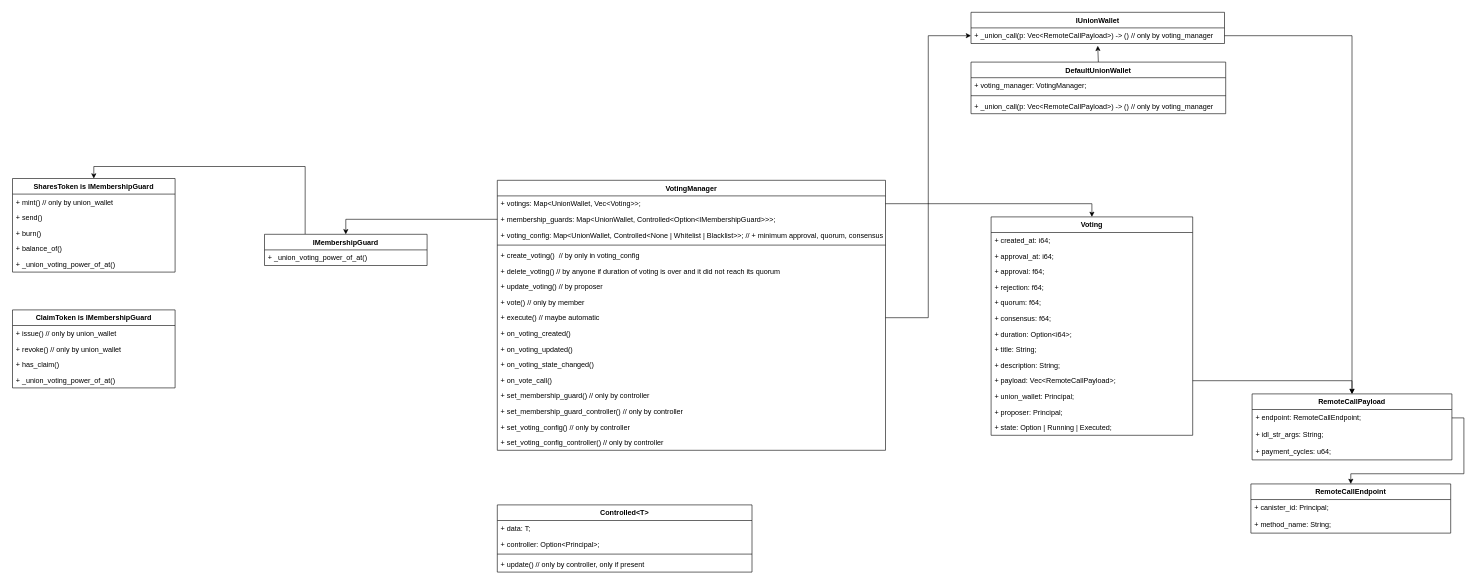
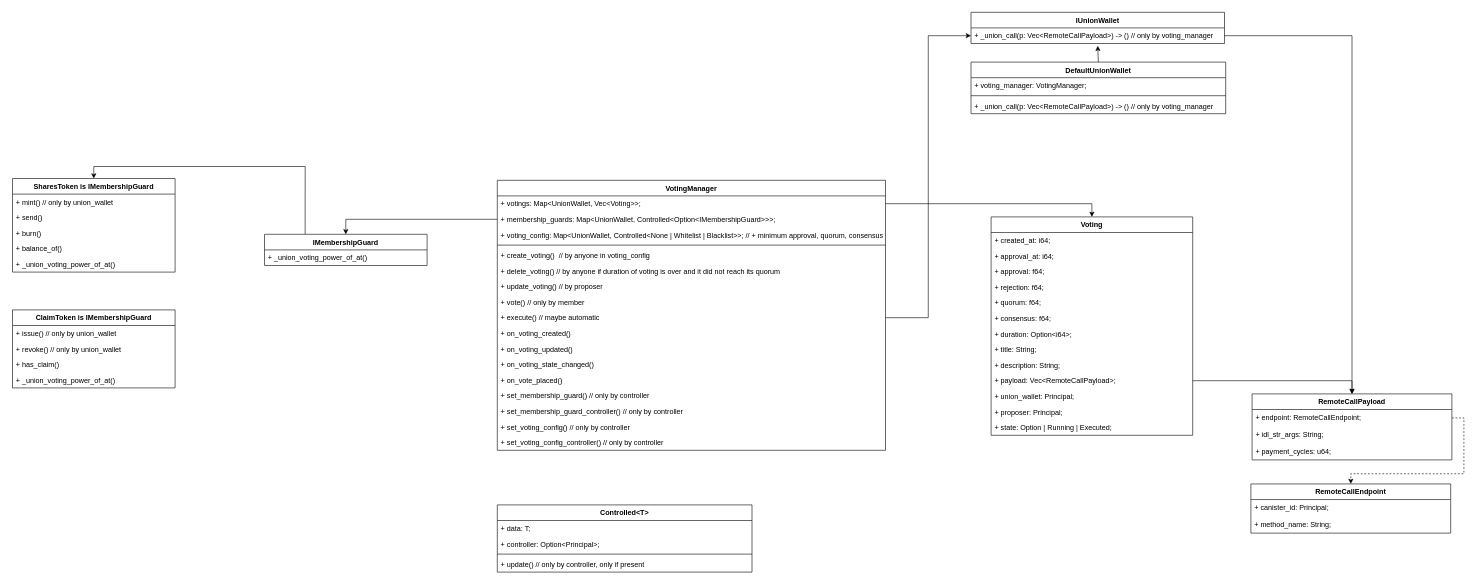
  <mxCell id="0" />
  <mxCell id="1" parent="0" />
  <mxCell id="2" value="Voting" style="swimlane;fontStyle=1;align=center;verticalAlign=top;childLayout=stackLayout;horizontal=1;startSize=26;horizontalStack=0;resizeParent=1;resizeParentMax=0;resizeLast=0;collapsible=1;marginBottom=0;" parent="1" vertex="1"><mxGeometry x="1651" y="361" width="336" height="364" as="geometry" /></mxCell>
  <mxCell id="3" value="+ created_at: i64;" style="text;strokeColor=none;fillColor=none;align=left;verticalAlign=top;spacingLeft=4;spacingRight=4;overflow=hidden;rotatable=0;points=[[0,0.5],[1,0.5]];portConstraint=eastwest;" vertex="1" parent="2"><mxGeometry y="26" width="336" height="26" as="geometry" /></mxCell>
  <mxCell id="4" value="+ approval_at: i64;" style="text;strokeColor=none;fillColor=none;align=left;verticalAlign=top;spacingLeft=4;spacingRight=4;overflow=hidden;rotatable=0;points=[[0,0.5],[1,0.5]];portConstraint=eastwest;" vertex="1" parent="2"><mxGeometry y="52" width="336" height="26" as="geometry" /></mxCell>
  <mxCell id="5" value="+ approval: f64;" style="text;strokeColor=none;fillColor=none;align=left;verticalAlign=top;spacingLeft=4;spacingRight=4;overflow=hidden;rotatable=0;points=[[0,0.5],[1,0.5]];portConstraint=eastwest;" vertex="1" parent="2"><mxGeometry y="78" width="336" height="26" as="geometry" /></mxCell>
  <mxCell id="6" value="+ rejection: f64;" style="text;strokeColor=none;fillColor=none;align=left;verticalAlign=top;spacingLeft=4;spacingRight=4;overflow=hidden;rotatable=0;points=[[0,0.5],[1,0.5]];portConstraint=eastwest;" vertex="1" parent="2"><mxGeometry y="104" width="336" height="26" as="geometry" /></mxCell>
  <mxCell id="7" value="+ quorum: f64;" style="text;strokeColor=none;fillColor=none;align=left;verticalAlign=top;spacingLeft=4;spacingRight=4;overflow=hidden;rotatable=0;points=[[0,0.5],[1,0.5]];portConstraint=eastwest;" vertex="1" parent="2"><mxGeometry y="130" width="336" height="26" as="geometry" /></mxCell>
  <mxCell id="8" value="+ consensus: f64;" style="text;strokeColor=none;fillColor=none;align=left;verticalAlign=top;spacingLeft=4;spacingRight=4;overflow=hidden;rotatable=0;points=[[0,0.5],[1,0.5]];portConstraint=eastwest;" vertex="1" parent="2"><mxGeometry y="156" width="336" height="26" as="geometry" /></mxCell>
  <mxCell id="9" value="+ duration: Option&lt;i64&gt;;" style="text;strokeColor=none;fillColor=none;align=left;verticalAlign=top;spacingLeft=4;spacingRight=4;overflow=hidden;rotatable=0;points=[[0,0.5],[1,0.5]];portConstraint=eastwest;" vertex="1" parent="2"><mxGeometry y="182" width="336" height="26" as="geometry" /></mxCell>
  <mxCell id="10" value="+ title: String;" style="text;strokeColor=none;fillColor=none;align=left;verticalAlign=top;spacingLeft=4;spacingRight=4;overflow=hidden;rotatable=0;points=[[0,0.5],[1,0.5]];portConstraint=eastwest;" vertex="1" parent="2"><mxGeometry y="208" width="336" height="26" as="geometry" /></mxCell>
  <mxCell id="11" value="+ description: String;" style="text;strokeColor=none;fillColor=none;align=left;verticalAlign=top;spacingLeft=4;spacingRight=4;overflow=hidden;rotatable=0;points=[[0,0.5],[1,0.5]];portConstraint=eastwest;" vertex="1" parent="2"><mxGeometry y="234" width="336" height="26" as="geometry" /></mxCell>
  <mxCell id="12" value="+ payload: Vec&lt;RemoteCallPayload&gt;;" style="text;strokeColor=none;fillColor=none;align=left;verticalAlign=top;spacingLeft=4;spacingRight=4;overflow=hidden;rotatable=0;points=[[0,0.5],[1,0.5]];portConstraint=eastwest;" vertex="1" parent="2"><mxGeometry y="260" width="336" height="26" as="geometry" /></mxCell>
  <mxCell id="13" value="+ union_wallet: Principal;" style="text;strokeColor=none;fillColor=none;align=left;verticalAlign=top;spacingLeft=4;spacingRight=4;overflow=hidden;rotatable=0;points=[[0,0.5],[1,0.5]];portConstraint=eastwest;" parent="2" vertex="1"><mxGeometry y="286" width="336" height="26" as="geometry" /></mxCell>
  <mxCell id="14" value="+ proposer: Principal;" style="text;strokeColor=none;fillColor=none;align=left;verticalAlign=top;spacingLeft=4;spacingRight=4;overflow=hidden;rotatable=0;points=[[0,0.5],[1,0.5]];portConstraint=eastwest;" parent="2" vertex="1"><mxGeometry y="312" width="336" height="26" as="geometry" /></mxCell>
  <mxCell id="15" value="+ state: Option | Running | Executed;" style="text;strokeColor=none;fillColor=none;align=left;verticalAlign=top;spacingLeft=4;spacingRight=4;overflow=hidden;rotatable=0;points=[[0,0.5],[1,0.5]];portConstraint=eastwest;" parent="2" vertex="1"><mxGeometry y="338" width="336" height="26" as="geometry" /></mxCell>
  <mxCell id="16" style="edgeStyle=orthogonalEdgeStyle;rounded=0;orthogonalLoop=1;jettySize=auto;html=1;exitX=0.25;exitY=0;exitDx=0;exitDy=0;entryX=0.5;entryY=0;entryDx=0;entryDy=0;startArrow=none;startFill=0;endArrow=classic;endFill=1;" edge="1" parent="1" source="17" target="51"><mxGeometry relative="1" as="geometry" /></mxCell>
  <mxCell id="17" value="IMembershipGuard" style="swimlane;fontStyle=1;align=center;verticalAlign=top;childLayout=stackLayout;horizontal=1;startSize=26;horizontalStack=0;resizeParent=1;resizeParentMax=0;resizeLast=0;collapsible=1;marginBottom=0;" parent="1" vertex="1"><mxGeometry x="440" y="390" width="271" height="52" as="geometry" /></mxCell>
  <mxCell id="18" value="+ _union_voting_power_of_at()" style="text;strokeColor=none;fillColor=none;align=left;verticalAlign=top;spacingLeft=4;spacingRight=4;overflow=hidden;rotatable=0;points=[[0,0.5],[1,0.5]];portConstraint=eastwest;" parent="17" vertex="1"><mxGeometry y="26" width="271" height="26" as="geometry" /></mxCell>
  <mxCell id="19" value="IUnionWallet" style="swimlane;fontStyle=1;align=center;verticalAlign=top;childLayout=stackLayout;horizontal=1;startSize=26;horizontalStack=0;resizeParent=1;resizeParentMax=0;resizeLast=0;collapsible=1;marginBottom=0;" parent="1" vertex="1"><mxGeometry x="1617.5" y="20" width="422.5" height="52" as="geometry" /></mxCell>
  <mxCell id="20" value="+ _union_call(p: Vec&lt;RemoteCallPayload&gt;) -&gt; () // only by voting_manager" style="text;strokeColor=none;fillColor=none;align=left;verticalAlign=top;spacingLeft=4;spacingRight=4;overflow=hidden;rotatable=0;points=[[0,0.5],[1,0.5]];portConstraint=eastwest;" parent="19" vertex="1"><mxGeometry y="26" width="422.5" height="26" as="geometry" /></mxCell>
  <mxCell id="21" value="VotingManager" style="swimlane;fontStyle=1;align=center;verticalAlign=top;childLayout=stackLayout;horizontal=1;startSize=26;horizontalStack=0;resizeParent=1;resizeParentMax=0;resizeLast=0;collapsible=1;marginBottom=0;" parent="1" vertex="1"><mxGeometry x="828" y="300" width="647" height="450" as="geometry" /></mxCell>
  <mxCell id="22" value="+ votings: Map&lt;UnionWallet, Vec&lt;Voting&gt;&gt;;" style="text;strokeColor=none;fillColor=none;align=left;verticalAlign=top;spacingLeft=4;spacingRight=4;overflow=hidden;rotatable=0;points=[[0,0.5],[1,0.5]];portConstraint=eastwest;" parent="21" vertex="1"><mxGeometry y="26" width="647" height="26" as="geometry" /></mxCell>
  <mxCell id="23" value="+ membership_guards: Map&lt;UnionWallet, Controlled&lt;Option&lt;IMembershipGuard&gt;&gt;&gt;;" style="text;strokeColor=none;fillColor=none;align=left;verticalAlign=top;spacingLeft=4;spacingRight=4;overflow=hidden;rotatable=0;points=[[0,0.5],[1,0.5]];portConstraint=eastwest;" vertex="1" parent="21"><mxGeometry y="52" width="647" height="26" as="geometry" /></mxCell>
  <mxCell id="24" value="+ voting_config: Map&lt;UnionWallet, Controlled&lt;None | Whitelist | Blacklist&gt;&gt;; // + minimum approval, quorum, consensus, duration" style="text;strokeColor=none;fillColor=none;align=left;verticalAlign=top;spacingLeft=4;spacingRight=4;overflow=hidden;rotatable=0;points=[[0,0.5],[1,0.5]];portConstraint=eastwest;" vertex="1" parent="21"><mxGeometry y="78" width="647" height="26" as="geometry" /></mxCell>
  <mxCell id="25" value="" style="line;strokeWidth=1;fillColor=none;align=left;verticalAlign=middle;spacingTop=-1;spacingLeft=3;spacingRight=3;rotatable=0;labelPosition=right;points=[];portConstraint=eastwest;" vertex="1" parent="21"><mxGeometry y="104" width="647" height="8" as="geometry" /></mxCell>
- <mxCell id="26" value="+ create_voting()  // by only in voting_config" style="text;strokeColor=none;fillColor=none;align=left;verticalAlign=top;spacingLeft=4;spacingRight=4;overflow=hidden;rotatable=0;points=[[0,0.5],[1,0.5]];portConstraint=eastwest;" vertex="1" parent="21"><mxGeometry y="112" width="647" height="26" as="geometry" /></mxCell>
+ <mxCell id="26" value="+ create_voting()  // by anyone in voting_config" style="text;strokeColor=none;fillColor=none;align=left;verticalAlign=top;spacingLeft=4;spacingRight=4;overflow=hidden;rotatable=0;points=[[0,0.5],[1,0.5]];portConstraint=eastwest;" vertex="1" parent="21"><mxGeometry y="112" width="647" height="26" as="geometry" /></mxCell>
  <mxCell id="27" value="+ delete_voting() // by anyone if duration of voting is over and it did not reach its quorum" style="text;strokeColor=none;fillColor=none;align=left;verticalAlign=top;spacingLeft=4;spacingRight=4;overflow=hidden;rotatable=0;points=[[0,0.5],[1,0.5]];portConstraint=eastwest;" vertex="1" parent="21"><mxGeometry y="138" width="647" height="26" as="geometry" /></mxCell>
  <mxCell id="28" value="+ update_voting() // by proposer" style="text;strokeColor=none;fillColor=none;align=left;verticalAlign=top;spacingLeft=4;spacingRight=4;overflow=hidden;rotatable=0;points=[[0,0.5],[1,0.5]];portConstraint=eastwest;" vertex="1" parent="21"><mxGeometry y="164" width="647" height="26" as="geometry" /></mxCell>
  <mxCell id="29" value="+ vote() // only by member" style="text;strokeColor=none;fillColor=none;align=left;verticalAlign=top;spacingLeft=4;spacingRight=4;overflow=hidden;rotatable=0;points=[[0,0.5],[1,0.5]];portConstraint=eastwest;" parent="21" vertex="1"><mxGeometry y="190" width="647" height="26" as="geometry" /></mxCell>
  <mxCell id="30" value="+ execute() // maybe automatic" style="text;strokeColor=none;fillColor=none;align=left;verticalAlign=top;spacingLeft=4;spacingRight=4;overflow=hidden;rotatable=0;points=[[0,0.5],[1,0.5]];portConstraint=eastwest;" vertex="1" parent="21"><mxGeometry y="216" width="647" height="26" as="geometry" /></mxCell>
  <mxCell id="31" value="+ on_voting_created()" style="text;strokeColor=none;fillColor=none;align=left;verticalAlign=top;spacingLeft=4;spacingRight=4;overflow=hidden;rotatable=0;points=[[0,0.5],[1,0.5]];portConstraint=eastwest;" vertex="1" parent="21"><mxGeometry y="242" width="647" height="26" as="geometry" /></mxCell>
  <mxCell id="32" value="+ on_voting_updated()" style="text;strokeColor=none;fillColor=none;align=left;verticalAlign=top;spacingLeft=4;spacingRight=4;overflow=hidden;rotatable=0;points=[[0,0.5],[1,0.5]];portConstraint=eastwest;" vertex="1" parent="21"><mxGeometry y="268" width="647" height="26" as="geometry" /></mxCell>
  <mxCell id="33" value="+ on_voting_state_changed()" style="text;strokeColor=none;fillColor=none;align=left;verticalAlign=top;spacingLeft=4;spacingRight=4;overflow=hidden;rotatable=0;points=[[0,0.5],[1,0.5]];portConstraint=eastwest;" vertex="1" parent="21"><mxGeometry y="294" width="647" height="26" as="geometry" /></mxCell>
- <mxCell id="34" value="+ on_vote_call()" style="text;strokeColor=none;fillColor=none;align=left;verticalAlign=top;spacingLeft=4;spacingRight=4;overflow=hidden;rotatable=0;points=[[0,0.5],[1,0.5]];portConstraint=eastwest;" vertex="1" parent="21"><mxGeometry y="320" width="647" height="26" as="geometry" /></mxCell>
+ <mxCell id="34" value="+ on_vote_placed()" style="text;strokeColor=none;fillColor=none;align=left;verticalAlign=top;spacingLeft=4;spacingRight=4;overflow=hidden;rotatable=0;points=[[0,0.5],[1,0.5]];portConstraint=eastwest;" vertex="1" parent="21"><mxGeometry y="320" width="647" height="26" as="geometry" /></mxCell>
  <mxCell id="35" value="+ set_membership_guard() // only by controller" style="text;strokeColor=none;fillColor=none;align=left;verticalAlign=top;spacingLeft=4;spacingRight=4;overflow=hidden;rotatable=0;points=[[0,0.5],[1,0.5]];portConstraint=eastwest;" vertex="1" parent="21"><mxGeometry y="346" width="647" height="26" as="geometry" /></mxCell>
  <mxCell id="36" value="+ set_membership_guard_controller() // only by controller" style="text;strokeColor=none;fillColor=none;align=left;verticalAlign=top;spacingLeft=4;spacingRight=4;overflow=hidden;rotatable=0;points=[[0,0.5],[1,0.5]];portConstraint=eastwest;" vertex="1" parent="21"><mxGeometry y="372" width="647" height="26" as="geometry" /></mxCell>
  <mxCell id="37" value="+ set_voting_config() // only by controller" style="text;strokeColor=none;fillColor=none;align=left;verticalAlign=top;spacingLeft=4;spacingRight=4;overflow=hidden;rotatable=0;points=[[0,0.5],[1,0.5]];portConstraint=eastwest;" vertex="1" parent="21"><mxGeometry y="398" width="647" height="26" as="geometry" /></mxCell>
  <mxCell id="38" value="+ set_voting_config_controller() // only by controller" style="text;strokeColor=none;fillColor=none;align=left;verticalAlign=top;spacingLeft=4;spacingRight=4;overflow=hidden;rotatable=0;points=[[0,0.5],[1,0.5]];portConstraint=eastwest;" vertex="1" parent="21"><mxGeometry y="424" width="647" height="26" as="geometry" /></mxCell>
  <mxCell id="39" value="RemoteCallEndpoint" style="swimlane;fontStyle=1;align=center;verticalAlign=top;childLayout=stackLayout;horizontal=1;startSize=26;horizontalStack=0;resizeParent=1;resizeParentMax=0;resizeLast=0;collapsible=1;marginBottom=0;" parent="1" vertex="1"><mxGeometry x="2084" y="806.06" width="333" height="82" as="geometry" /></mxCell>
  <mxCell id="40" value="+ canister_id: Principal;" style="text;strokeColor=none;fillColor=none;align=left;verticalAlign=top;spacingLeft=4;spacingRight=4;overflow=hidden;rotatable=0;points=[[0,0.5],[1,0.5]];portConstraint=eastwest;" parent="39" vertex="1"><mxGeometry y="26" width="333" height="28" as="geometry" /></mxCell>
  <mxCell id="41" value="+ method_name: String;" style="text;strokeColor=none;fillColor=none;align=left;verticalAlign=top;spacingLeft=4;spacingRight=4;overflow=hidden;rotatable=0;points=[[0,0.5],[1,0.5]];portConstraint=eastwest;" parent="39" vertex="1"><mxGeometry y="54" width="333" height="28" as="geometry" /></mxCell>
  <mxCell id="42" value="RemoteCallPayload" style="swimlane;fontStyle=1;align=center;verticalAlign=top;childLayout=stackLayout;horizontal=1;startSize=26;horizontalStack=0;resizeParent=1;resizeParentMax=0;resizeLast=0;collapsible=1;marginBottom=0;" parent="1" vertex="1"><mxGeometry x="2086" y="656" width="333" height="110" as="geometry" /></mxCell>
  <mxCell id="43" value="+ endpoint: RemoteCallEndpoint;" style="text;strokeColor=none;fillColor=none;align=left;verticalAlign=top;spacingLeft=4;spacingRight=4;overflow=hidden;rotatable=0;points=[[0,0.5],[1,0.5]];portConstraint=eastwest;" parent="42" vertex="1"><mxGeometry y="26" width="333" height="28" as="geometry" /></mxCell>
  <mxCell id="44" value="+ idl_str_args: String;" style="text;strokeColor=none;fillColor=none;align=left;verticalAlign=top;spacingLeft=4;spacingRight=4;overflow=hidden;rotatable=0;points=[[0,0.5],[1,0.5]];portConstraint=eastwest;" parent="42" vertex="1"><mxGeometry y="54" width="333" height="28" as="geometry" /></mxCell>
  <mxCell id="45" value="+ payment_cycles: u64;" style="text;strokeColor=none;fillColor=none;align=left;verticalAlign=top;spacingLeft=4;spacingRight=4;overflow=hidden;rotatable=0;points=[[0,0.5],[1,0.5]];portConstraint=eastwest;" parent="42" vertex="1"><mxGeometry y="82" width="333" height="28" as="geometry" /></mxCell>
  <mxCell id="46" style="edgeStyle=orthogonalEdgeStyle;rounded=0;orthogonalLoop=1;jettySize=auto;html=1;exitX=1;exitY=0.5;exitDx=0;exitDy=0;entryX=0.5;entryY=0;entryDx=0;entryDy=0;startArrow=none;startFill=0;endArrow=classic;endFill=1;" edge="1" parent="1" source="22" target="2"><mxGeometry relative="1" as="geometry" /></mxCell>
  <mxCell id="47" style="edgeStyle=orthogonalEdgeStyle;rounded=0;orthogonalLoop=1;jettySize=auto;html=1;exitX=0;exitY=0.5;exitDx=0;exitDy=0;entryX=0.5;entryY=0;entryDx=0;entryDy=0;startArrow=none;startFill=0;endArrow=classic;endFill=1;" edge="1" parent="1" source="23" target="17"><mxGeometry relative="1" as="geometry" /></mxCell>
- <mxCell id="48" style="edgeStyle=orthogonalEdgeStyle;rounded=0;orthogonalLoop=1;jettySize=auto;html=1;exitX=1;exitY=0.5;exitDx=0;exitDy=0;entryX=0.5;entryY=0;entryDx=0;entryDy=0;startArrow=none;startFill=0;endArrow=classic;endFill=1;" edge="1" parent="1" source="43" target="39"><mxGeometry relative="1" as="geometry"><Array as="points"><mxPoint x="2439" y="696.06" /><mxPoint x="2439" y="789.06" /><mxPoint x="2250" y="789.06" /></Array></mxGeometry></mxCell>
+ <mxCell id="48" style="edgeStyle=orthogonalEdgeStyle;rounded=0;orthogonalLoop=1;jettySize=auto;html=1;exitX=1;exitY=0.5;exitDx=0;exitDy=0;entryX=0.5;entryY=0;entryDx=0;entryDy=0;startArrow=none;startFill=0;endArrow=classic;endFill=1;dashed=1;" edge="1" parent="1" source="43" target="39"><mxGeometry relative="1" as="geometry"><Array as="points"><mxPoint x="2439" y="696.06" /><mxPoint x="2439" y="789.06" /><mxPoint x="2250" y="789.06" /></Array></mxGeometry></mxCell>
  <mxCell id="49" style="edgeStyle=orthogonalEdgeStyle;rounded=0;orthogonalLoop=1;jettySize=auto;html=1;exitX=1;exitY=0.5;exitDx=0;exitDy=0;entryX=0.5;entryY=0;entryDx=0;entryDy=0;startArrow=none;startFill=0;endArrow=classic;endFill=1;" edge="1" parent="1" source="12" target="42"><mxGeometry relative="1" as="geometry" /></mxCell>
  <mxCell id="50" style="edgeStyle=orthogonalEdgeStyle;rounded=0;orthogonalLoop=1;jettySize=auto;html=1;exitX=1;exitY=0.5;exitDx=0;exitDy=0;startArrow=none;startFill=0;endArrow=classic;endFill=1;" edge="1" parent="1" source="20" target="42"><mxGeometry relative="1" as="geometry" /></mxCell>
  <mxCell id="51" value="SharesToken is IMembershipGuard" style="swimlane;fontStyle=1;align=center;verticalAlign=top;childLayout=stackLayout;horizontal=1;startSize=26;horizontalStack=0;resizeParent=1;resizeParentMax=0;resizeLast=0;collapsible=1;marginBottom=0;" vertex="1" parent="1"><mxGeometry x="20" y="297" width="271" height="156" as="geometry" /></mxCell>
  <mxCell id="52" value="+ mint() // only by union_wallet" style="text;strokeColor=none;fillColor=none;align=left;verticalAlign=top;spacingLeft=4;spacingRight=4;overflow=hidden;rotatable=0;points=[[0,0.5],[1,0.5]];portConstraint=eastwest;" vertex="1" parent="51"><mxGeometry y="26" width="271" height="26" as="geometry" /></mxCell>
  <mxCell id="53" value="+ send()" style="text;strokeColor=none;fillColor=none;align=left;verticalAlign=top;spacingLeft=4;spacingRight=4;overflow=hidden;rotatable=0;points=[[0,0.5],[1,0.5]];portConstraint=eastwest;" vertex="1" parent="51"><mxGeometry y="52" width="271" height="26" as="geometry" /></mxCell>
  <mxCell id="54" value="+ burn()" style="text;strokeColor=none;fillColor=none;align=left;verticalAlign=top;spacingLeft=4;spacingRight=4;overflow=hidden;rotatable=0;points=[[0,0.5],[1,0.5]];portConstraint=eastwest;" vertex="1" parent="51"><mxGeometry y="78" width="271" height="26" as="geometry" /></mxCell>
  <mxCell id="55" value="+ balance_of()" style="text;strokeColor=none;fillColor=none;align=left;verticalAlign=top;spacingLeft=4;spacingRight=4;overflow=hidden;rotatable=0;points=[[0,0.5],[1,0.5]];portConstraint=eastwest;" vertex="1" parent="51"><mxGeometry y="104" width="271" height="26" as="geometry" /></mxCell>
  <mxCell id="56" value="+ _union_voting_power_of_at()" style="text;strokeColor=none;fillColor=none;align=left;verticalAlign=top;spacingLeft=4;spacingRight=4;overflow=hidden;rotatable=0;points=[[0,0.5],[1,0.5]];portConstraint=eastwest;" vertex="1" parent="51"><mxGeometry y="130" width="271" height="26" as="geometry" /></mxCell>
  <mxCell id="57" value="ClaimToken is IMembershipGuard" style="swimlane;fontStyle=1;align=center;verticalAlign=top;childLayout=stackLayout;horizontal=1;startSize=26;horizontalStack=0;resizeParent=1;resizeParentMax=0;resizeLast=0;collapsible=1;marginBottom=0;" vertex="1" parent="1"><mxGeometry x="20" y="516" width="271" height="130" as="geometry" /></mxCell>
  <mxCell id="58" value="+ issue() // only by union_wallet" style="text;strokeColor=none;fillColor=none;align=left;verticalAlign=top;spacingLeft=4;spacingRight=4;overflow=hidden;rotatable=0;points=[[0,0.5],[1,0.5]];portConstraint=eastwest;" vertex="1" parent="57"><mxGeometry y="26" width="271" height="26" as="geometry" /></mxCell>
  <mxCell id="59" value="+ revoke() // only by union_wallet" style="text;strokeColor=none;fillColor=none;align=left;verticalAlign=top;spacingLeft=4;spacingRight=4;overflow=hidden;rotatable=0;points=[[0,0.5],[1,0.5]];portConstraint=eastwest;" vertex="1" parent="57"><mxGeometry y="52" width="271" height="26" as="geometry" /></mxCell>
  <mxCell id="60" value="+ has_claim()" style="text;strokeColor=none;fillColor=none;align=left;verticalAlign=top;spacingLeft=4;spacingRight=4;overflow=hidden;rotatable=0;points=[[0,0.5],[1,0.5]];portConstraint=eastwest;" vertex="1" parent="57"><mxGeometry y="78" width="271" height="26" as="geometry" /></mxCell>
  <mxCell id="61" value="+ _union_voting_power_of_at()" style="text;strokeColor=none;fillColor=none;align=left;verticalAlign=top;spacingLeft=4;spacingRight=4;overflow=hidden;rotatable=0;points=[[0,0.5],[1,0.5]];portConstraint=eastwest;" vertex="1" parent="57"><mxGeometry y="104" width="271" height="26" as="geometry" /></mxCell>
  <mxCell id="62" style="edgeStyle=orthogonalEdgeStyle;rounded=0;orthogonalLoop=1;jettySize=auto;html=1;exitX=0.5;exitY=0;exitDx=0;exitDy=0;entryX=0.5;entryY=1.147;entryDx=0;entryDy=0;entryPerimeter=0;startArrow=none;startFill=0;endArrow=classic;endFill=1;" edge="1" parent="1" source="63" target="20"><mxGeometry relative="1" as="geometry" /></mxCell>
  <mxCell id="63" value="DefaultUnionWallet" style="swimlane;fontStyle=1;align=center;verticalAlign=top;childLayout=stackLayout;horizontal=1;startSize=26;horizontalStack=0;resizeParent=1;resizeParentMax=0;resizeLast=0;collapsible=1;marginBottom=0;" vertex="1" parent="1"><mxGeometry x="1617.5" y="103" width="424.5" height="86" as="geometry" /></mxCell>
  <mxCell id="64" value="+ voting_manager: VotingManager;" style="text;strokeColor=none;fillColor=none;align=left;verticalAlign=top;spacingLeft=4;spacingRight=4;overflow=hidden;rotatable=0;points=[[0,0.5],[1,0.5]];portConstraint=eastwest;" vertex="1" parent="63"><mxGeometry y="26" width="424.5" height="26" as="geometry" /></mxCell>
  <mxCell id="65" value="" style="line;strokeWidth=1;fillColor=none;align=left;verticalAlign=middle;spacingTop=-1;spacingLeft=3;spacingRight=3;rotatable=0;labelPosition=right;points=[];portConstraint=eastwest;" vertex="1" parent="63"><mxGeometry y="52" width="424.5" height="8" as="geometry" /></mxCell>
  <mxCell id="66" value="+ _union_call(p: Vec&lt;RemoteCallPayload&gt;) -&gt; () // only by voting_manager" style="text;strokeColor=none;fillColor=none;align=left;verticalAlign=top;spacingLeft=4;spacingRight=4;overflow=hidden;rotatable=0;points=[[0,0.5],[1,0.5]];portConstraint=eastwest;" vertex="1" parent="63"><mxGeometry y="60" width="424.5" height="26" as="geometry" /></mxCell>
  <mxCell id="67" style="edgeStyle=orthogonalEdgeStyle;rounded=0;orthogonalLoop=1;jettySize=auto;html=1;exitX=1;exitY=0.5;exitDx=0;exitDy=0;entryX=0;entryY=0.5;entryDx=0;entryDy=0;startArrow=none;startFill=0;endArrow=classic;endFill=1;" edge="1" parent="1" source="30" target="20"><mxGeometry relative="1" as="geometry" /></mxCell>
  <mxCell id="68" value="Controlled&lt;T&gt;" style="swimlane;fontStyle=1;align=center;verticalAlign=top;childLayout=stackLayout;horizontal=1;startSize=26;horizontalStack=0;resizeParent=1;resizeParentMax=0;resizeLast=0;collapsible=1;marginBottom=0;" vertex="1" parent="1"><mxGeometry x="828" y="841" width="424.5" height="112" as="geometry" /></mxCell>
  <mxCell id="69" value="+ data: T;" style="text;strokeColor=none;fillColor=none;align=left;verticalAlign=top;spacingLeft=4;spacingRight=4;overflow=hidden;rotatable=0;points=[[0,0.5],[1,0.5]];portConstraint=eastwest;" vertex="1" parent="68"><mxGeometry y="26" width="424.5" height="26" as="geometry" /></mxCell>
  <mxCell id="70" value="+ controller: Option&lt;Principal&gt;;" style="text;strokeColor=none;fillColor=none;align=left;verticalAlign=top;spacingLeft=4;spacingRight=4;overflow=hidden;rotatable=0;points=[[0,0.5],[1,0.5]];portConstraint=eastwest;" vertex="1" parent="68"><mxGeometry y="52" width="424.5" height="26" as="geometry" /></mxCell>
  <mxCell id="71" value="" style="line;strokeWidth=1;fillColor=none;align=left;verticalAlign=middle;spacingTop=-1;spacingLeft=3;spacingRight=3;rotatable=0;labelPosition=right;points=[];portConstraint=eastwest;" vertex="1" parent="68"><mxGeometry y="78" width="424.5" height="8" as="geometry" /></mxCell>
  <mxCell id="72" value="+ update() // only by controller, only if present" style="text;strokeColor=none;fillColor=none;align=left;verticalAlign=top;spacingLeft=4;spacingRight=4;overflow=hidden;rotatable=0;points=[[0,0.5],[1,0.5]];portConstraint=eastwest;" vertex="1" parent="68"><mxGeometry y="86" width="424.5" height="26" as="geometry" /></mxCell>
